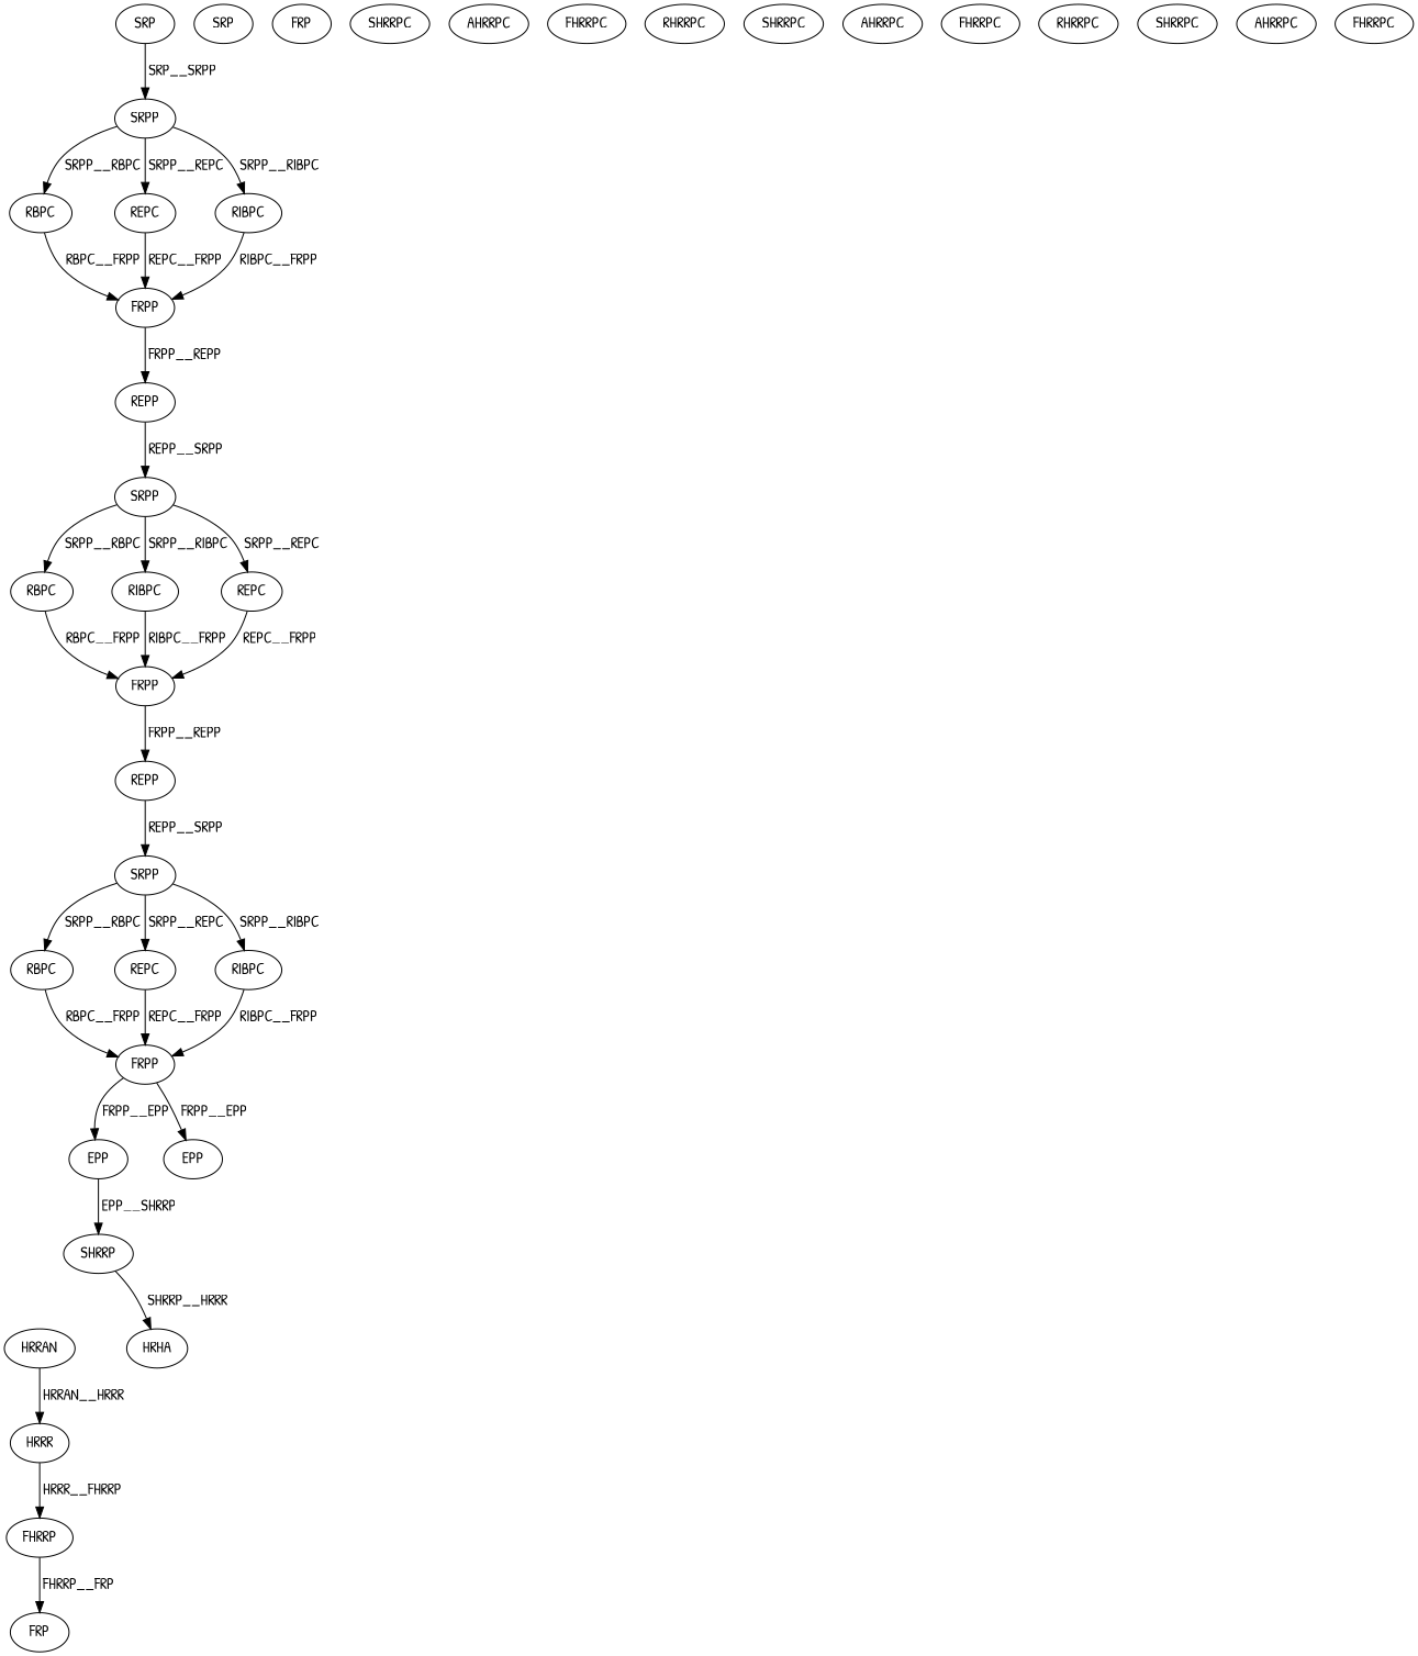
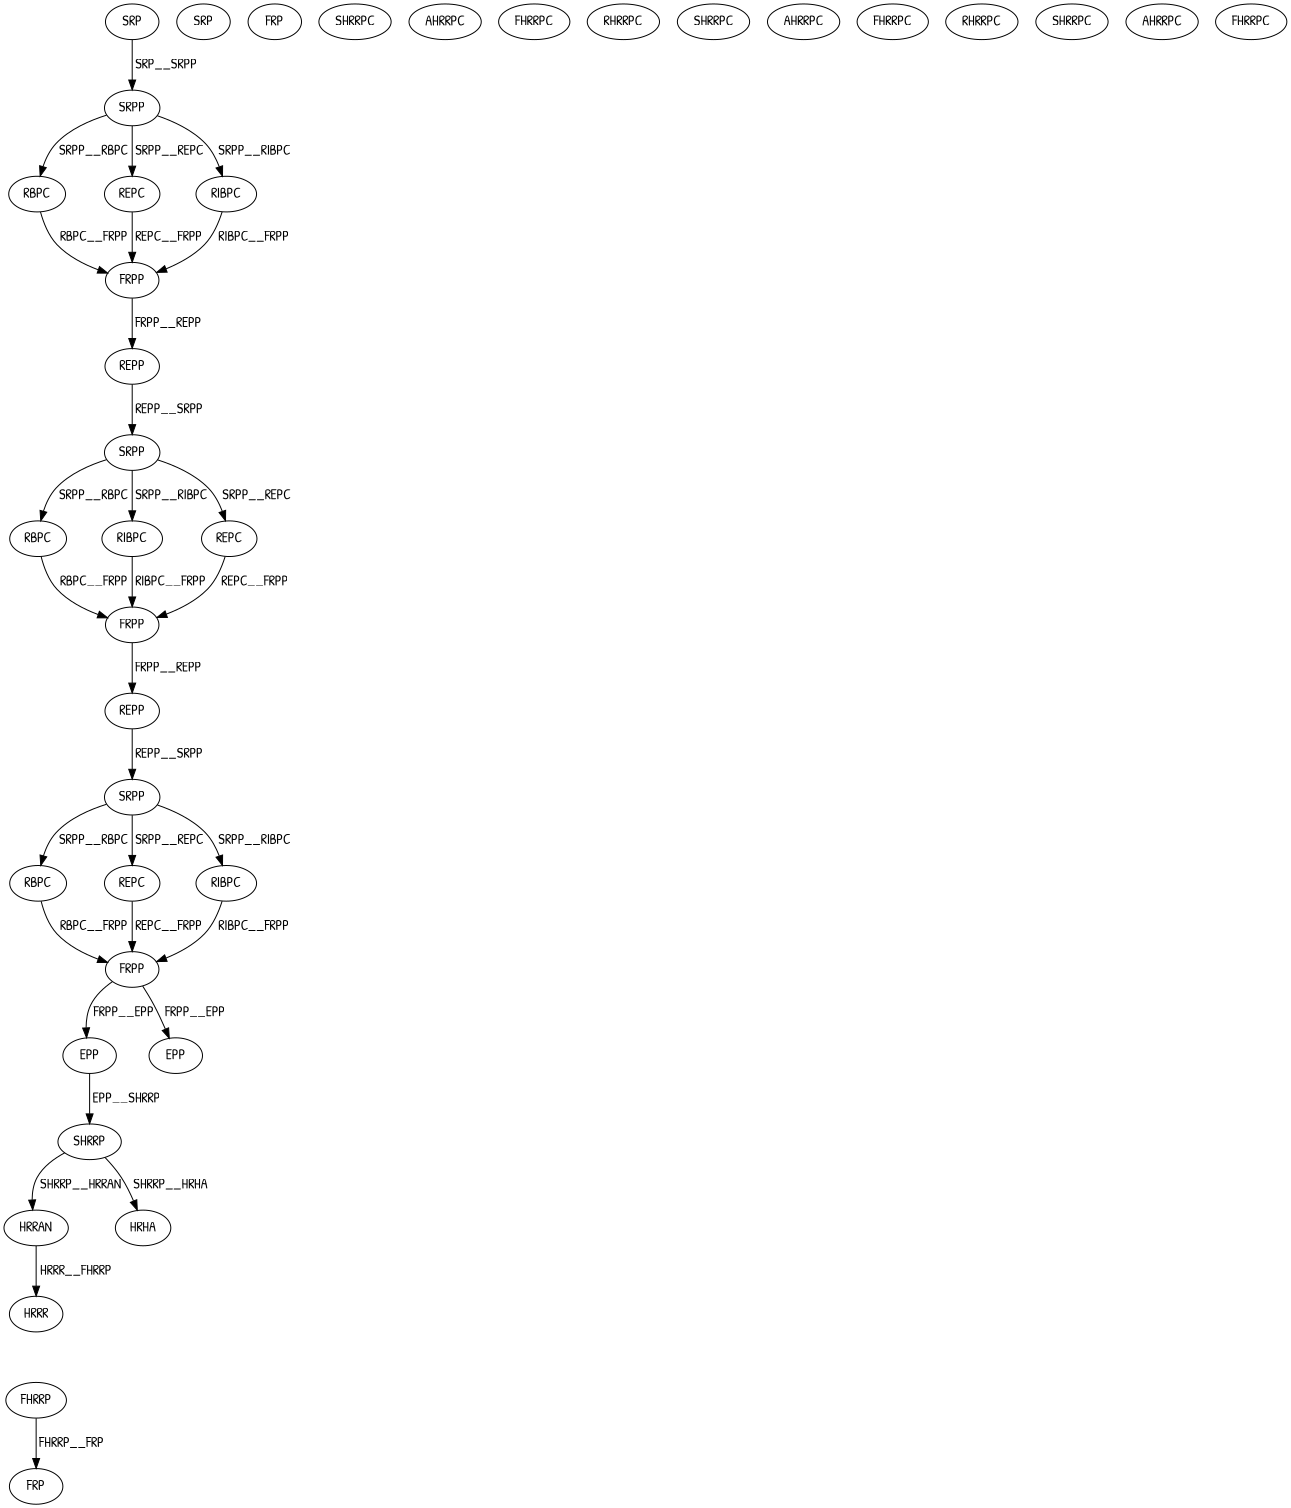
  digraph {
    fontname="Patrick Hand"
    node [color=black fontcolor=black fontname="Patrick Hand"]
    edge [color=black fontcolor=black fontname="Patrick Hand"]
    n1 [label=SRP]
    n2 [label=SRPP]
    n3 [label=RBPC]
    n4 [label=REPC]
    n5 [label=RIBPC]
    n6 [label=FRPP]
    n7 [label=REPP]
    n8 [label=SRPP]
    n9 [label=RBPC]
    n10 [label=RIBPC]
    n11 [label=REPC]
    n12 [label=FRPP]
    n13 [label=REPP]
    n14 [label=SRPP]
    n15 [label=RBPC]
    n16 [label=REPC]
    n17 [label=RIBPC]
    n18 [label=FRPP]
    n19 [label=EPP]
    n20 [label=EPP]
    n21 [label=SHRRP]
    n22 [label=HRRAN]
    n23 [label=HRHA]
    n24 [label=HRRR]
    n25 [label=SRP]
    n26 [label=FRP]
    n27 [label=FHRRP]
    n28 [label=SHRRPC]
    n29 [label=AHRRPC]
    n30 [label=FHRRPC]
    n31 [label=RHRRPC]
    n32 [label=SHRRPC]
    n33 [label=AHRRPC]
    n34 [label=FHRRPC]
    n35 [label=RHRRPC]
    n36 [label=SHRRPC]
    n37 [label=AHRRPC]
    n38 [label=FHRRPC]
    n39 [label=FRP]
    n1 -> n2 [label=" SRP__SRPP"]
    n2 -> n3 [label=" SRPP__RBPC"]
    n2 -> n4 [label=" SRPP__REPC"]
    n2 -> n5 [label=" SRPP__RIBPC"]
    n3 -> n6 [label=" RBPC__FRPP"]
    n4 -> n6 [label=" REPC__FRPP"]
    n5 -> n6 [label=" RIBPC__FRPP"]
    n6 -> n7 [label=" FRPP__REPP"]
    n7 -> n8 [label=" REPP__SRPP"]
    n8 -> n9 [label=" SRPP__RBPC"]
    n8 -> n10 [label=" SRPP__RIBPC"]
    n8 -> n11 [label=" SRPP__REPC"]
    n9 -> n12 [label=" RBPC__FRPP"]
    n10 -> n12 [label=" RIBPC__FRPP"]
    n11 -> n12 [label=" REPC__FRPP"]
    n12 -> n13 [label=" FRPP__REPP"]
    n13 -> n14 [label=" REPP__SRPP"]
    n14 -> n15 [label=" SRPP__RBPC"]
    n14 -> n16 [label=" SRPP__REPC"]
    n14 -> n17 [label=" SRPP__RIBPC"]
    n15 -> n18 [label=" RBPC__FRPP"]
    n16 -> n18 [label=" REPC__FRPP"]
    n17 -> n18 [label=" RIBPC__FRPP"]
    n18 -> n19 [label=" FRPP__EPP"]
    n18 -> n20 [label=" FRPP__EPP"]
    n19 -> n21 [label=" EPP__SHRRP"]
-   n21 -> n23 [label=" SHRRP__HRRR"]
-   n22 -> n24 [label=" HRRAN__HRRR"]
-   n24 -> n27 [label=" HRRR__FHRRP"]
+   n21 -> n22 [label=" SHRRP__HRRAN"]
+   n21 -> n23 [label=" SHRRP__HRHA"]
+   n22 -> n24 [label=" HRRR__FHRRP"]
    n27 -> n39 [label=" FHRRP__FRP"]
  }
